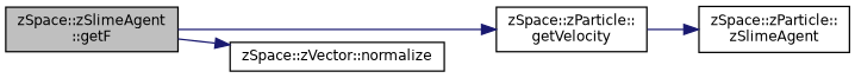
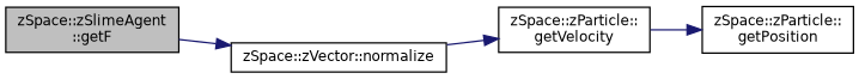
  digraph {
    rankdir=LR
    node [color=black fillcolor=white fontname=Helvetica fontsize=10 shape=record style=filled]
    edge [color=midnightblue fontname=Helvetica fontsize=10 labelfontname=Helvetica labelfontsize=10 style=solid]
    n1 [fillcolor=grey75 fontcolor=black height=0.2 label="zSpace::zSlimeAgent\l::getF" width=0.4]
    n2 [height=0.2 label="zSpace::zParticle::\lgetVelocity" width=0.4]
    n3 [height=0.2 label="zSpace::zVector::normalize" width=0.4]
-   n4 [height=0.2 label="zSpace::zParticle::\lzSlimeAgent" width=0.4]
-   n1 -> n2
+   n4 [height=0.2 label="zSpace::zParticle::\lgetPosition" width=0.4]
+   n3 -> n2
    n1 -> n3
    n2 -> n4
  }
